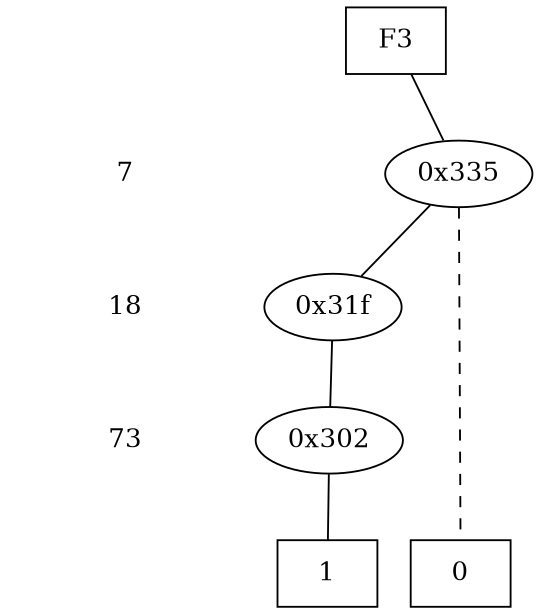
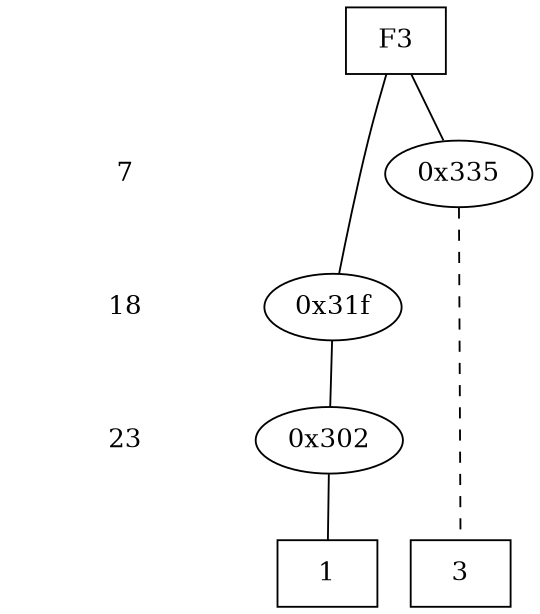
  digraph {
    node [shape=plaintext]
    edge [dir=none]
    "CONST NODES" [style=invis]
    " 7 "
    n3 [label=18]
-   " 23 " [label=73]
+   " 23 "
    n5 [label=F3 shape=box]
    "0x335" [shape=""]
    "0x31f" [shape=""]
    "0x302" [shape=""]
-   n9 [label=0 shape=box]
+   n9 [label=3 shape=box]
    n10 [label=1 shape=box]
    subgraph sub_1 {
      "CONST NODES"
      " 7 "
      n3
      " 23 "
    }
    subgraph sub_2 {
      rank=same
      n5
    }
    subgraph sub_3 {
      rank=same
      " 7 "
      "0x335"
    }
    subgraph sub_4 {
      rank=same
      n3
      "0x31f"
    }
    subgraph sub_5 {
      rank=same
      " 23 "
      "0x302"
    }
    subgraph sub_6 {
      rank=same
      "CONST NODES"
      subgraph sub_7 {
        rank=same
        n9
        n10
      }
    }
    " 7 " -> n3 [style=invis]
    n3 -> " 23 " [style=invis]
    " 23 " -> "CONST NODES" [style=invis]
    n5 -> "0x335" [style=solid]
-   "0x335" -> "0x31f"
+   n5 -> "0x31f"
    "0x335" -> n9 [style=dashed]
    "0x31f" -> "0x302"
    "0x302" -> n10
  }
